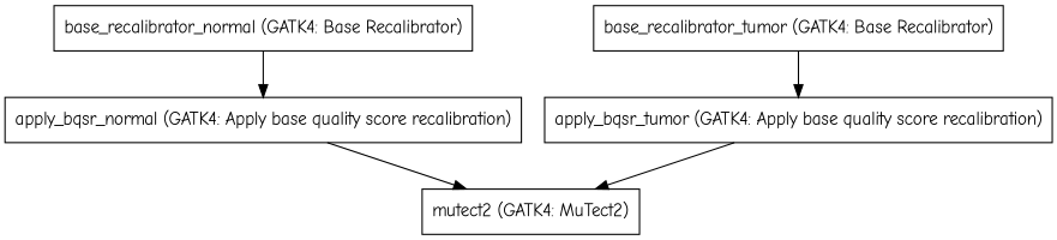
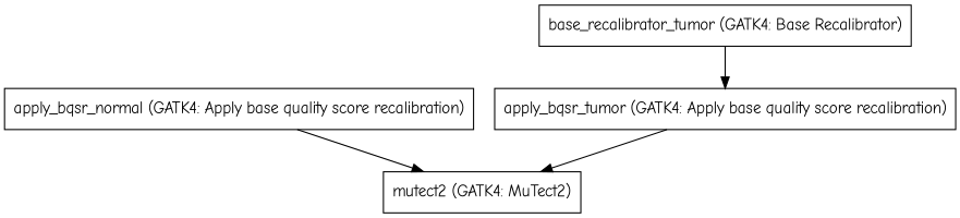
  digraph {
    fontname="Comic Neue"
    node [fontname="Comic Neue" shape=record]
    edge [fontname="Comic Neue"]
-   n1 [label="base_recalibrator_normal (GATK4: Base Recalibrator)"]
    n2 [label="apply_bqsr_normal (GATK4: Apply base quality score recalibration)"]
    n3 [label="mutect2 (GATK4: MuTect2)"]
    n4 [label="base_recalibrator_tumor (GATK4: Base Recalibrator)"]
    n5 [label="apply_bqsr_tumor (GATK4: Apply base quality score recalibration)"]
-   n1 -> n2
    n2 -> n3
    n4 -> n5
    n5 -> n3
  }
